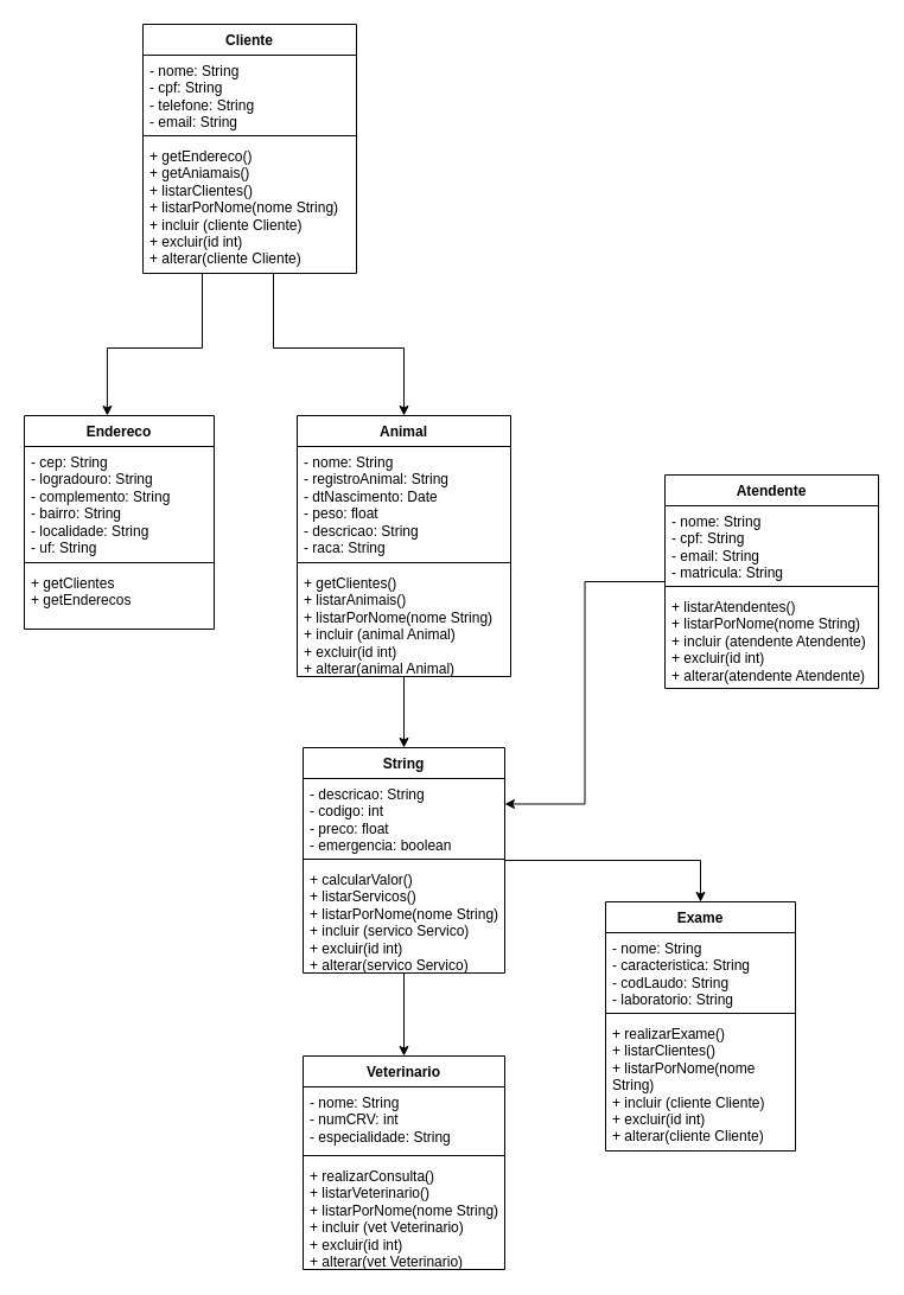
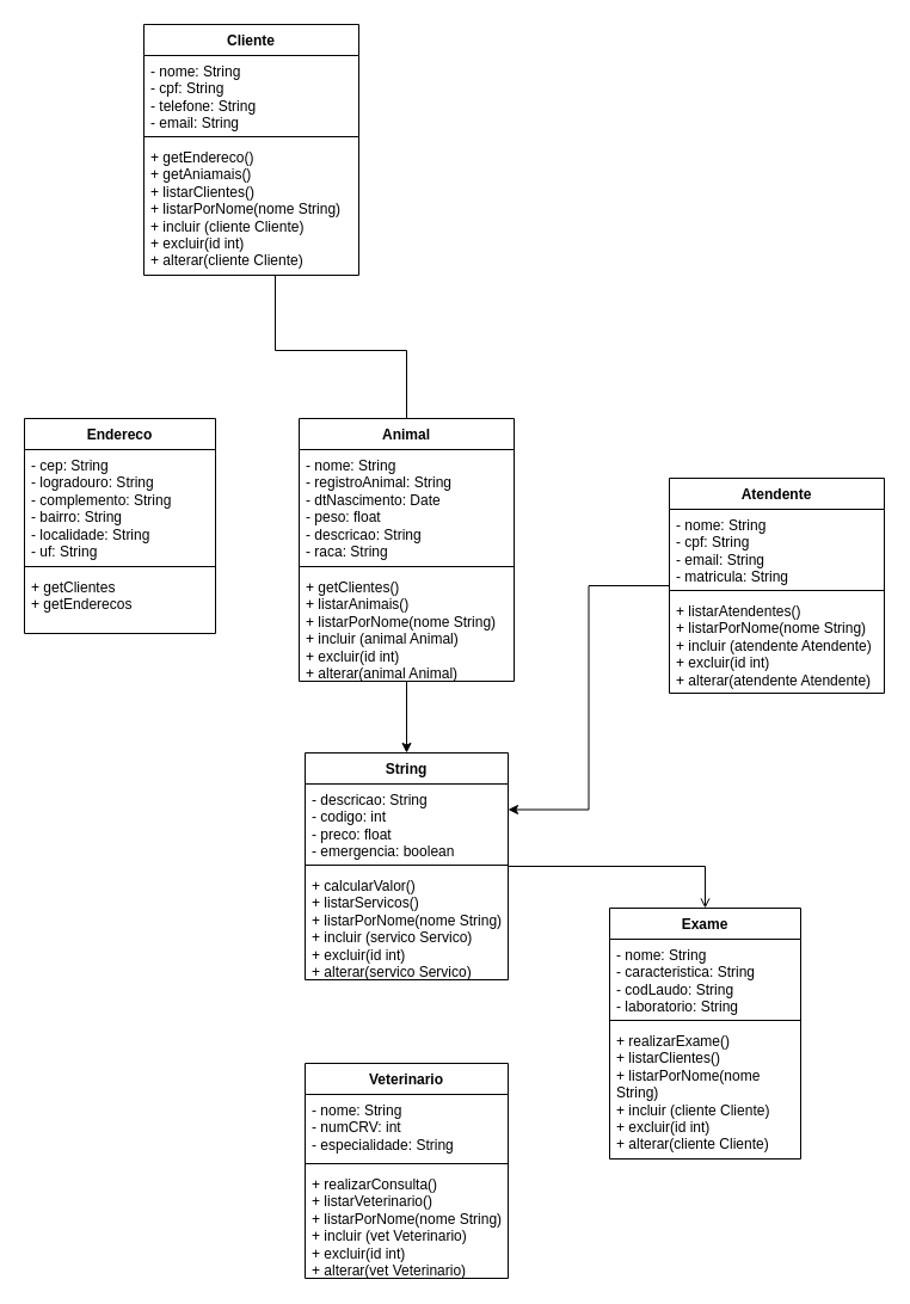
  <mxCell id="0" />
  <mxCell id="1" parent="0" />
- <mxCell id="2" style="edgeStyle=orthogonalEdgeStyle;rounded=0;orthogonalLoop=1;jettySize=auto;html=1;" edge="1" parent="1" source="3" target="20"><mxGeometry relative="1" as="geometry"><Array as="points"><mxPoint x="230" y="293" /><mxPoint x="340" y="293" /></Array></mxGeometry></mxCell>
+ <mxCell id="2" style="edgeStyle=orthogonalEdgeStyle;rounded=0;orthogonalLoop=1;jettySize=auto;html=1;endArrow=none;" edge="1" parent="1" source="3" target="20"><mxGeometry relative="1" as="geometry"><Array as="points"><mxPoint x="230" y="293" /><mxPoint x="340" y="293" /></Array></mxGeometry></mxCell>
  <mxCell id="3" value="Cliente" style="swimlane;fontStyle=1;align=center;verticalAlign=top;childLayout=stackLayout;horizontal=1;startSize=26;horizontalStack=0;resizeParent=1;resizeParentMax=0;resizeLast=0;collapsible=1;marginBottom=0;whiteSpace=wrap;html=1;" vertex="1" parent="1"><mxGeometry x="120" y="20" width="180" height="210" as="geometry" /></mxCell>
  <mxCell id="4" value="- nome: String&lt;div&gt;- cpf: String&lt;/div&gt;&lt;div&gt;- telefone: String&lt;/div&gt;&lt;div&gt;- email: String&lt;/div&gt;" style="text;strokeColor=none;fillColor=none;align=left;verticalAlign=top;spacingLeft=4;spacingRight=4;overflow=hidden;rotatable=0;points=[[0,0.5],[1,0.5]];portConstraint=eastwest;whiteSpace=wrap;html=1;" vertex="1" parent="3"><mxGeometry y="26" width="180" height="64" as="geometry" /></mxCell>
  <mxCell id="5" value="" style="line;strokeWidth=1;fillColor=none;align=left;verticalAlign=middle;spacingTop=-1;spacingLeft=3;spacingRight=3;rotatable=0;labelPosition=right;points=[];portConstraint=eastwest;strokeColor=inherit;" vertex="1" parent="3"><mxGeometry y="90" width="180" height="8" as="geometry" /></mxCell>
  <mxCell id="6" value="+ getEndereco()&lt;div&gt;+ getAniamais()&lt;/div&gt;&lt;div&gt;+ listarClientes()&lt;/div&gt;&lt;div&gt;+ listarPorNome(nome String)&lt;/div&gt;&lt;div&gt;+ incluir (cliente Cliente)&lt;/div&gt;&lt;div&gt;+ excluir(id int)&lt;/div&gt;&lt;div&gt;+ alterar(cliente Cliente)&lt;/div&gt;" style="text;strokeColor=none;fillColor=none;align=left;verticalAlign=top;spacingLeft=4;spacingRight=4;overflow=hidden;rotatable=0;points=[[0,0.5],[1,0.5]];portConstraint=eastwest;whiteSpace=wrap;html=1;" vertex="1" parent="3"><mxGeometry y="98" width="180" height="112" as="geometry" /></mxCell>
  <mxCell id="7" value="Exame" style="swimlane;fontStyle=1;align=center;verticalAlign=top;childLayout=stackLayout;horizontal=1;startSize=26;horizontalStack=0;resizeParent=1;resizeParentMax=0;resizeLast=0;collapsible=1;marginBottom=0;whiteSpace=wrap;html=1;" vertex="1" parent="1"><mxGeometry x="510" y="760" width="160" height="210" as="geometry" /></mxCell>
  <mxCell id="8" value="- nome: String&lt;div&gt;- caracteristica: String&lt;/div&gt;&lt;div&gt;- codLaudo: String&lt;/div&gt;&lt;div&gt;- laboratorio: String&lt;/div&gt;" style="text;strokeColor=none;fillColor=none;align=left;verticalAlign=top;spacingLeft=4;spacingRight=4;overflow=hidden;rotatable=0;points=[[0,0.5],[1,0.5]];portConstraint=eastwest;whiteSpace=wrap;html=1;" vertex="1" parent="7"><mxGeometry y="26" width="160" height="64" as="geometry" /></mxCell>
  <mxCell id="9" value="" style="line;strokeWidth=1;fillColor=none;align=left;verticalAlign=middle;spacingTop=-1;spacingLeft=3;spacingRight=3;rotatable=0;labelPosition=right;points=[];portConstraint=eastwest;strokeColor=inherit;" vertex="1" parent="7"><mxGeometry y="90" width="160" height="8" as="geometry" /></mxCell>
  <mxCell id="10" value="&lt;div&gt;+ realizarExame()&lt;/div&gt;&lt;div&gt;+ listarClientes()&lt;/div&gt;&lt;div&gt;+ listarPorNome(nome String)&lt;/div&gt;&lt;div&gt;+ incluir (cliente Cliente)&lt;/div&gt;&lt;div&gt;+ excluir(id int)&lt;/div&gt;&lt;div&gt;+ alterar(cliente Cliente)&lt;/div&gt;" style="text;strokeColor=none;fillColor=none;align=left;verticalAlign=top;spacingLeft=4;spacingRight=4;overflow=hidden;rotatable=0;points=[[0,0.5],[1,0.5]];portConstraint=eastwest;whiteSpace=wrap;html=1;" vertex="1" parent="7"><mxGeometry y="98" width="160" height="112" as="geometry" /></mxCell>
  <mxCell id="11" value="Endereco" style="swimlane;fontStyle=1;align=center;verticalAlign=top;childLayout=stackLayout;horizontal=1;startSize=26;horizontalStack=0;resizeParent=1;resizeParentMax=0;resizeLast=0;collapsible=1;marginBottom=0;whiteSpace=wrap;html=1;" vertex="1" parent="1"><mxGeometry x="20" y="350" width="160" height="180" as="geometry" /></mxCell>
  <mxCell id="12" value="- cep: String&lt;div&gt;- logradouro: String&lt;/div&gt;&lt;div&gt;- complemento: String&lt;/div&gt;&lt;div&gt;- bairro: String&lt;/div&gt;&lt;div&gt;- localidade: String&lt;/div&gt;&lt;div&gt;- uf: String&lt;/div&gt;" style="text;strokeColor=none;fillColor=none;align=left;verticalAlign=top;spacingLeft=4;spacingRight=4;overflow=hidden;rotatable=0;points=[[0,0.5],[1,0.5]];portConstraint=eastwest;whiteSpace=wrap;html=1;" vertex="1" parent="11"><mxGeometry y="26" width="160" height="94" as="geometry" /></mxCell>
  <mxCell id="13" value="" style="line;strokeWidth=1;fillColor=none;align=left;verticalAlign=middle;spacingTop=-1;spacingLeft=3;spacingRight=3;rotatable=0;labelPosition=right;points=[];portConstraint=eastwest;strokeColor=inherit;" vertex="1" parent="11"><mxGeometry y="120" width="160" height="8" as="geometry" /></mxCell>
  <mxCell id="14" value="+ getClientes&lt;div&gt;+ getEnderecos&lt;/div&gt;" style="text;strokeColor=none;fillColor=none;align=left;verticalAlign=top;spacingLeft=4;spacingRight=4;overflow=hidden;rotatable=0;points=[[0,0.5],[1,0.5]];portConstraint=eastwest;whiteSpace=wrap;html=1;" vertex="1" parent="11"><mxGeometry y="128" width="160" height="52" as="geometry" /></mxCell>
  <mxCell id="15" value="Veterinario" style="swimlane;fontStyle=1;align=center;verticalAlign=top;childLayout=stackLayout;horizontal=1;startSize=26;horizontalStack=0;resizeParent=1;resizeParentMax=0;resizeLast=0;collapsible=1;marginBottom=0;whiteSpace=wrap;html=1;" vertex="1" parent="1"><mxGeometry x="255" y="890" width="170" height="180" as="geometry" /></mxCell>
  <mxCell id="16" value="- nome: String&lt;div&gt;- numCRV: int&lt;/div&gt;&lt;div&gt;- especialidade: String&lt;/div&gt;" style="text;strokeColor=none;fillColor=none;align=left;verticalAlign=top;spacingLeft=4;spacingRight=4;overflow=hidden;rotatable=0;points=[[0,0.5],[1,0.5]];portConstraint=eastwest;whiteSpace=wrap;html=1;" vertex="1" parent="15"><mxGeometry y="26" width="170" height="54" as="geometry" /></mxCell>
  <mxCell id="17" value="" style="line;strokeWidth=1;fillColor=none;align=left;verticalAlign=middle;spacingTop=-1;spacingLeft=3;spacingRight=3;rotatable=0;labelPosition=right;points=[];portConstraint=eastwest;strokeColor=inherit;" vertex="1" parent="15"><mxGeometry y="80" width="170" height="8" as="geometry" /></mxCell>
  <mxCell id="18" value="&lt;div&gt;+ realizarConsulta()&lt;/div&gt;&lt;div&gt;+ listarVeterinario()&lt;/div&gt;&lt;div&gt;+ listarPorNome(nome String)&lt;/div&gt;&lt;div&gt;+ incluir (vet Veterinario)&lt;/div&gt;&lt;div&gt;+ excluir(id int)&lt;/div&gt;&lt;div&gt;+ alterar(vet Veterinario)&lt;/div&gt;" style="text;strokeColor=none;fillColor=none;align=left;verticalAlign=top;spacingLeft=4;spacingRight=4;overflow=hidden;rotatable=0;points=[[0,0.5],[1,0.5]];portConstraint=eastwest;whiteSpace=wrap;html=1;" vertex="1" parent="15"><mxGeometry y="88" width="170" height="92" as="geometry" /></mxCell>
  <mxCell id="19" style="edgeStyle=orthogonalEdgeStyle;rounded=0;orthogonalLoop=1;jettySize=auto;html=1;" edge="1" parent="1" source="20" target="26"><mxGeometry relative="1" as="geometry" /></mxCell>
  <mxCell id="20" value="Animal" style="swimlane;fontStyle=1;align=center;verticalAlign=top;childLayout=stackLayout;horizontal=1;startSize=26;horizontalStack=0;resizeParent=1;resizeParentMax=0;resizeLast=0;collapsible=1;marginBottom=0;whiteSpace=wrap;html=1;" vertex="1" parent="1"><mxGeometry x="250" y="350" width="180" height="220" as="geometry" /></mxCell>
  <mxCell id="21" value="- nome: String&lt;div&gt;- registroAnimal: String&lt;/div&gt;&lt;div&gt;- dtNascimento: Date&lt;/div&gt;&lt;div&gt;- peso: float&lt;/div&gt;&lt;div&gt;- descricao: String&lt;/div&gt;&lt;div&gt;- raca: String&lt;/div&gt;" style="text;strokeColor=none;fillColor=none;align=left;verticalAlign=top;spacingLeft=4;spacingRight=4;overflow=hidden;rotatable=0;points=[[0,0.5],[1,0.5]];portConstraint=eastwest;whiteSpace=wrap;html=1;" vertex="1" parent="20"><mxGeometry y="26" width="180" height="94" as="geometry" /></mxCell>
  <mxCell id="22" value="" style="line;strokeWidth=1;fillColor=none;align=left;verticalAlign=middle;spacingTop=-1;spacingLeft=3;spacingRight=3;rotatable=0;labelPosition=right;points=[];portConstraint=eastwest;strokeColor=inherit;" vertex="1" parent="20"><mxGeometry y="120" width="180" height="8" as="geometry" /></mxCell>
  <mxCell id="23" value="&lt;div&gt;+ getClientes()&lt;/div&gt;&lt;div&gt;+ listarAnimais()&lt;/div&gt;&lt;div&gt;+ listarPorNome(nome String)&lt;/div&gt;&lt;div&gt;+ incluir (animal Animal)&lt;/div&gt;&lt;div&gt;+ excluir(id int)&lt;/div&gt;&lt;div&gt;+ alterar(animal Animal)&lt;/div&gt;" style="text;strokeColor=none;fillColor=none;align=left;verticalAlign=top;spacingLeft=4;spacingRight=4;overflow=hidden;rotatable=0;points=[[0,0.5],[1,0.5]];portConstraint=eastwest;whiteSpace=wrap;html=1;" vertex="1" parent="20"><mxGeometry y="128" width="180" height="92" as="geometry" /></mxCell>
- <mxCell id="24" style="edgeStyle=orthogonalEdgeStyle;rounded=0;orthogonalLoop=1;jettySize=auto;html=1;entryX=0.5;entryY=0;entryDx=0;entryDy=0;" edge="1" parent="1" source="26" target="15"><mxGeometry relative="1" as="geometry" /></mxCell>
- <mxCell id="25" style="edgeStyle=orthogonalEdgeStyle;rounded=0;orthogonalLoop=1;jettySize=auto;html=1;entryX=0.5;entryY=0;entryDx=0;entryDy=0;" edge="1" parent="1" source="26" target="7"><mxGeometry relative="1" as="geometry" /></mxCell>
+ <mxCell id="25" style="edgeStyle=orthogonalEdgeStyle;rounded=0;orthogonalLoop=1;jettySize=auto;html=1;entryX=0.5;entryY=0;entryDx=0;entryDy=0;endArrow=open;" edge="1" parent="1" source="26" target="7"><mxGeometry relative="1" as="geometry" /></mxCell>
  <mxCell id="26" value="String" style="swimlane;fontStyle=1;align=center;verticalAlign=top;childLayout=stackLayout;horizontal=1;startSize=26;horizontalStack=0;resizeParent=1;resizeParentMax=0;resizeLast=0;collapsible=1;marginBottom=0;whiteSpace=wrap;html=1;" vertex="1" parent="1"><mxGeometry x="255" y="630" width="170" height="190" as="geometry" /></mxCell>
  <mxCell id="27" value="- descricao: String&lt;div&gt;- codigo: int&lt;/div&gt;&lt;div&gt;- preco: float&lt;/div&gt;&lt;div&gt;- emergencia: boolean&lt;/div&gt;" style="text;strokeColor=none;fillColor=none;align=left;verticalAlign=top;spacingLeft=4;spacingRight=4;overflow=hidden;rotatable=0;points=[[0,0.5],[1,0.5]];portConstraint=eastwest;whiteSpace=wrap;html=1;" vertex="1" parent="26"><mxGeometry y="26" width="170" height="64" as="geometry" /></mxCell>
  <mxCell id="28" value="" style="line;strokeWidth=1;fillColor=none;align=left;verticalAlign=middle;spacingTop=-1;spacingLeft=3;spacingRight=3;rotatable=0;labelPosition=right;points=[];portConstraint=eastwest;strokeColor=inherit;" vertex="1" parent="26"><mxGeometry y="90" width="170" height="8" as="geometry" /></mxCell>
  <mxCell id="29" value="&lt;div&gt;+ calcularValor()&lt;/div&gt;&lt;div&gt;+ listarServicos()&lt;/div&gt;&lt;div&gt;+ listarPorNome(nome String)&lt;/div&gt;&lt;div&gt;+ incluir (servico Servico)&lt;/div&gt;&lt;div&gt;+ excluir(id int)&lt;/div&gt;&lt;div&gt;+ alterar(servico Servico)&lt;/div&gt;" style="text;strokeColor=none;fillColor=none;align=left;verticalAlign=top;spacingLeft=4;spacingRight=4;overflow=hidden;rotatable=0;points=[[0,0.5],[1,0.5]];portConstraint=eastwest;whiteSpace=wrap;html=1;" vertex="1" parent="26"><mxGeometry y="98" width="170" height="92" as="geometry" /></mxCell>
- <mxCell id="30" style="edgeStyle=orthogonalEdgeStyle;rounded=0;orthogonalLoop=1;jettySize=auto;html=1;entryX=0.437;entryY=0;entryDx=0;entryDy=0;entryPerimeter=0;startArrow=none;startFill=0;" edge="1" parent="1" source="3" target="11"><mxGeometry relative="1" as="geometry"><Array as="points"><mxPoint x="170" y="293" /><mxPoint x="90" y="293" /></Array></mxGeometry></mxCell>
  <mxCell id="31" style="edgeStyle=orthogonalEdgeStyle;rounded=0;orthogonalLoop=1;jettySize=auto;html=1;entryX=1;entryY=0.25;entryDx=0;entryDy=0;" edge="1" parent="1" source="32" target="26"><mxGeometry relative="1" as="geometry" /></mxCell>
  <mxCell id="32" value="Atendente" style="swimlane;fontStyle=1;align=center;verticalAlign=top;childLayout=stackLayout;horizontal=1;startSize=26;horizontalStack=0;resizeParent=1;resizeParentMax=0;resizeLast=0;collapsible=1;marginBottom=0;whiteSpace=wrap;html=1;" vertex="1" parent="1"><mxGeometry x="560" y="400" width="180" height="180" as="geometry" /></mxCell>
  <mxCell id="33" value="- nome: String&lt;div&gt;- cpf: String&lt;/div&gt;&lt;div&gt;- email: String&lt;/div&gt;&lt;div&gt;- matricula: String&lt;/div&gt;" style="text;strokeColor=none;fillColor=none;align=left;verticalAlign=top;spacingLeft=4;spacingRight=4;overflow=hidden;rotatable=0;points=[[0,0.5],[1,0.5]];portConstraint=eastwest;whiteSpace=wrap;html=1;" vertex="1" parent="32"><mxGeometry y="26" width="180" height="64" as="geometry" /></mxCell>
  <mxCell id="34" value="" style="line;strokeWidth=1;fillColor=none;align=left;verticalAlign=middle;spacingTop=-1;spacingLeft=3;spacingRight=3;rotatable=0;labelPosition=right;points=[];portConstraint=eastwest;strokeColor=inherit;" vertex="1" parent="32"><mxGeometry y="90" width="180" height="8" as="geometry" /></mxCell>
  <mxCell id="35" value="&lt;div&gt;+ listarAtendentes()&lt;/div&gt;&lt;div&gt;+ listarPorNome(nome String)&lt;/div&gt;&lt;div&gt;+ incluir (atendente Atendente)&lt;/div&gt;&lt;div&gt;+ excluir(id int)&lt;/div&gt;&lt;div&gt;+ alterar(atendente Atendente)&lt;/div&gt;" style="text;strokeColor=none;fillColor=none;align=left;verticalAlign=top;spacingLeft=4;spacingRight=4;overflow=hidden;rotatable=0;points=[[0,0.5],[1,0.5]];portConstraint=eastwest;whiteSpace=wrap;html=1;" vertex="1" parent="32"><mxGeometry y="98" width="180" height="82" as="geometry" /></mxCell>
